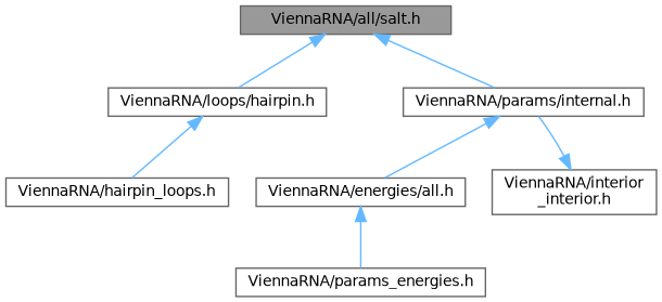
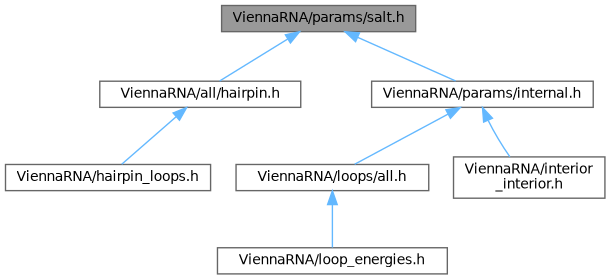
  digraph {
    node [color=grey40 fillcolor=white fontname=Helvetica fontsize=10 shape=box style=filled]
    edge [color=steelblue1 dir=back fontname=Helvetica fontsize=10 labelfontname=Helvetica labelfontsize=10 style=solid]
-   n1 [color=gray40 fillcolor=grey60 fontcolor=black height=0.2 label="ViennaRNA/all/salt.h" width=0.4]
-   n2 [height=0.2 label="ViennaRNA/loops/hairpin.h" width=0.4]
+   n1 [color=gray40 fillcolor=grey60 fontcolor=black height=0.2 label="ViennaRNA/params/salt.h" width=0.4]
+   n2 [height=0.2 label="ViennaRNA/all/hairpin.h" width=0.4]
    n3 [height=0.2 label="ViennaRNA/params/internal.h" width=0.4]
    n4 [height=0.2 label="ViennaRNA/hairpin_loops.h" width=0.4]
-   n5 [height=0.2 label="ViennaRNA/energies/all.h" width=0.4]
+   n5 [height=0.2 label="ViennaRNA/loops/all.h" width=0.4]
    n6 [height=0.2 label="ViennaRNA/interior\l_interior.h" width=0.4]
-   n7 [height=0.2 label="ViennaRNA/params_energies.h" width=0.4]
+   n7 [height=0.2 label="ViennaRNA/loop_energies.h" width=0.4]
    n1 -> n2
    n1 -> n3
    n2 -> n4
    n3 -> n5
-   n6 -> n3
+   n3 -> n6
    n5 -> n7
  }
